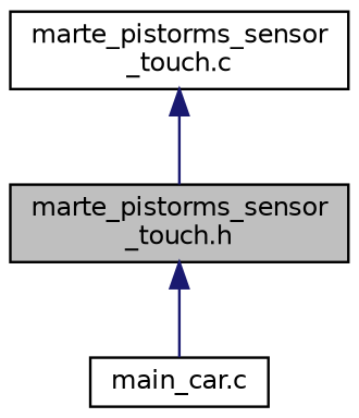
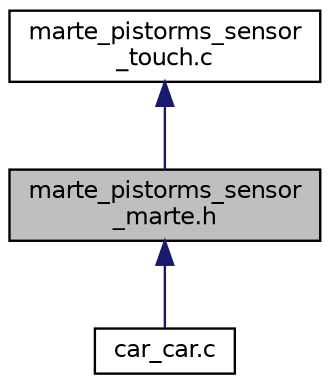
  digraph {
    node [color=black fillcolor=white fontname=Helvetica fontsize=10 shape=record style=filled]
    edge [color=midnightblue dir=back fontname=Helvetica fontsize=10 labelfontname=Helvetica labelfontsize=10 style=solid]
-   n1 [fillcolor=grey75 fontcolor=black height=0.2 label="marte_pistorms_sensor\l_touch.h" width=0.4]
-   n2 [height=0.2 label="main_car.c" width=0.4]
+   n1 [fillcolor=grey75 fontcolor=black height=0.2 label="marte_pistorms_sensor\l_marte.h" width=0.4]
+   n2 [height=0.2 label="car_car.c" width=0.4]
    n3 [height=0.2 label="marte_pistorms_sensor\l_touch.c" width=0.4]
    n1 -> n2
    n3 -> n1
  }
